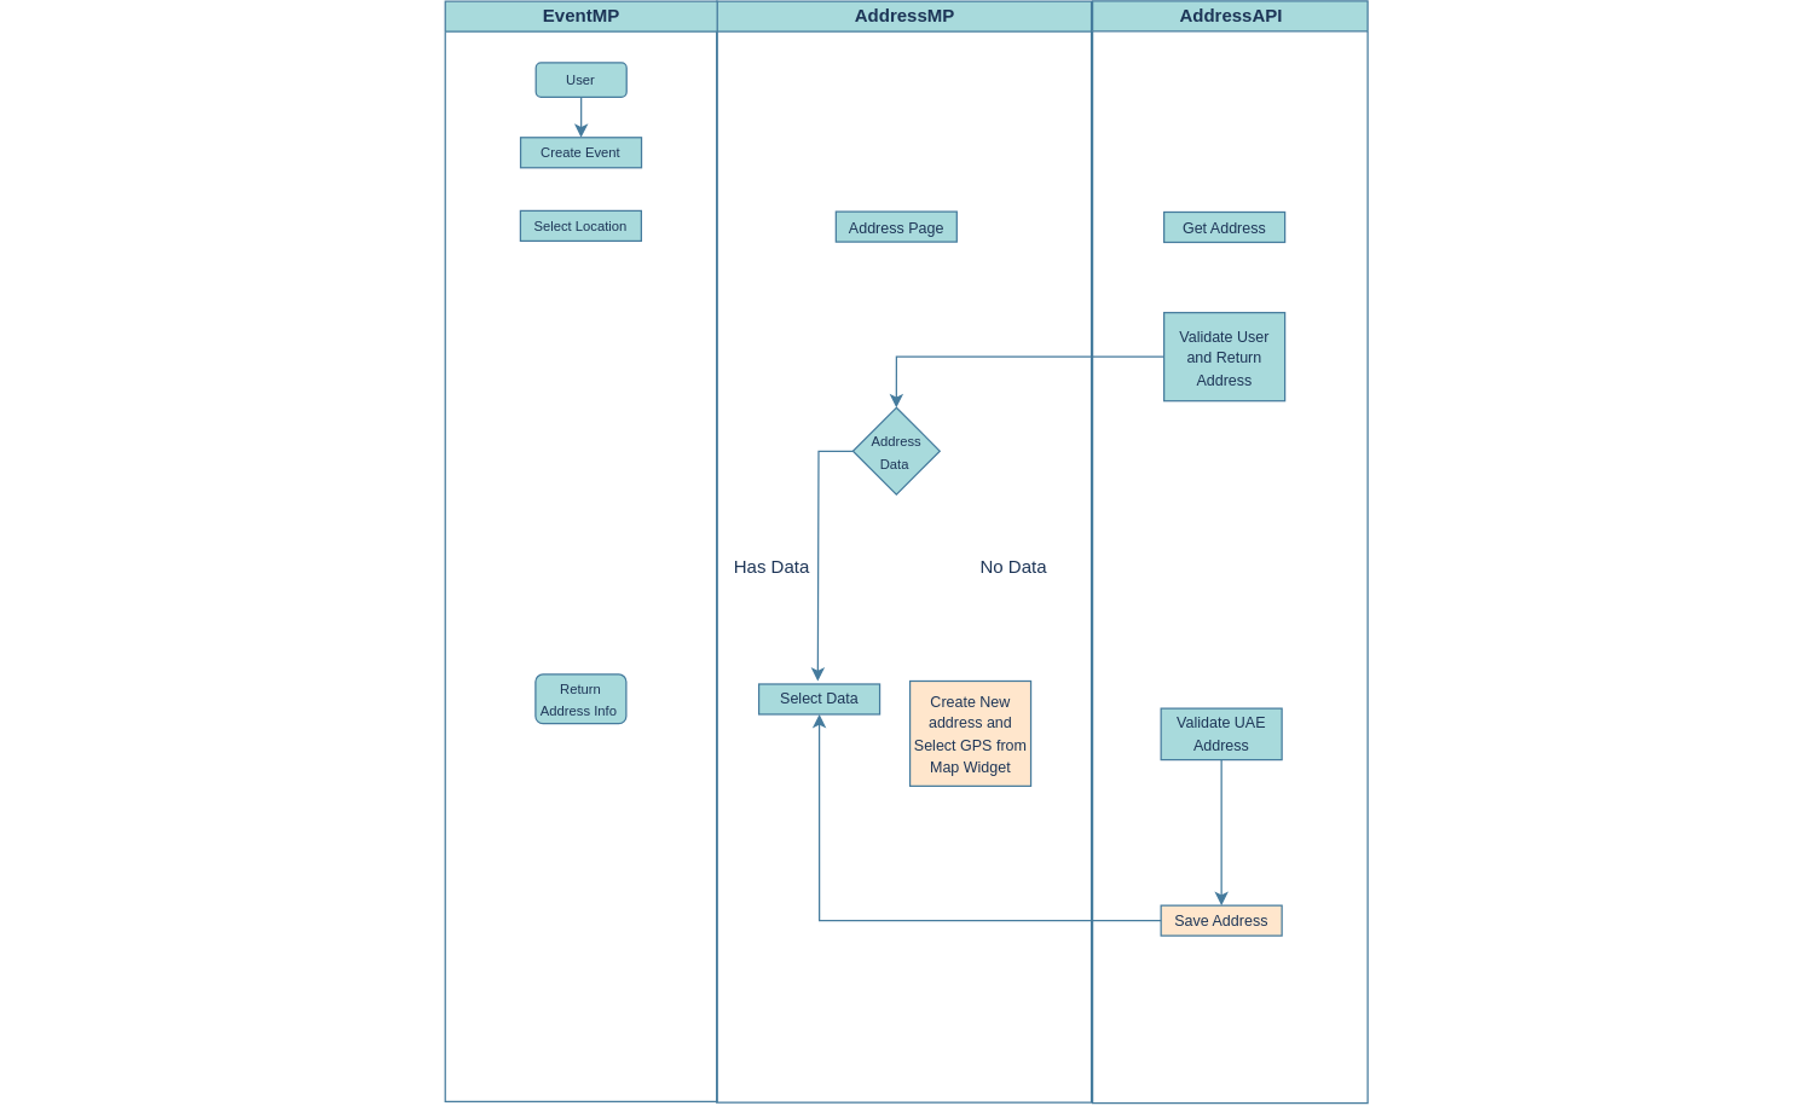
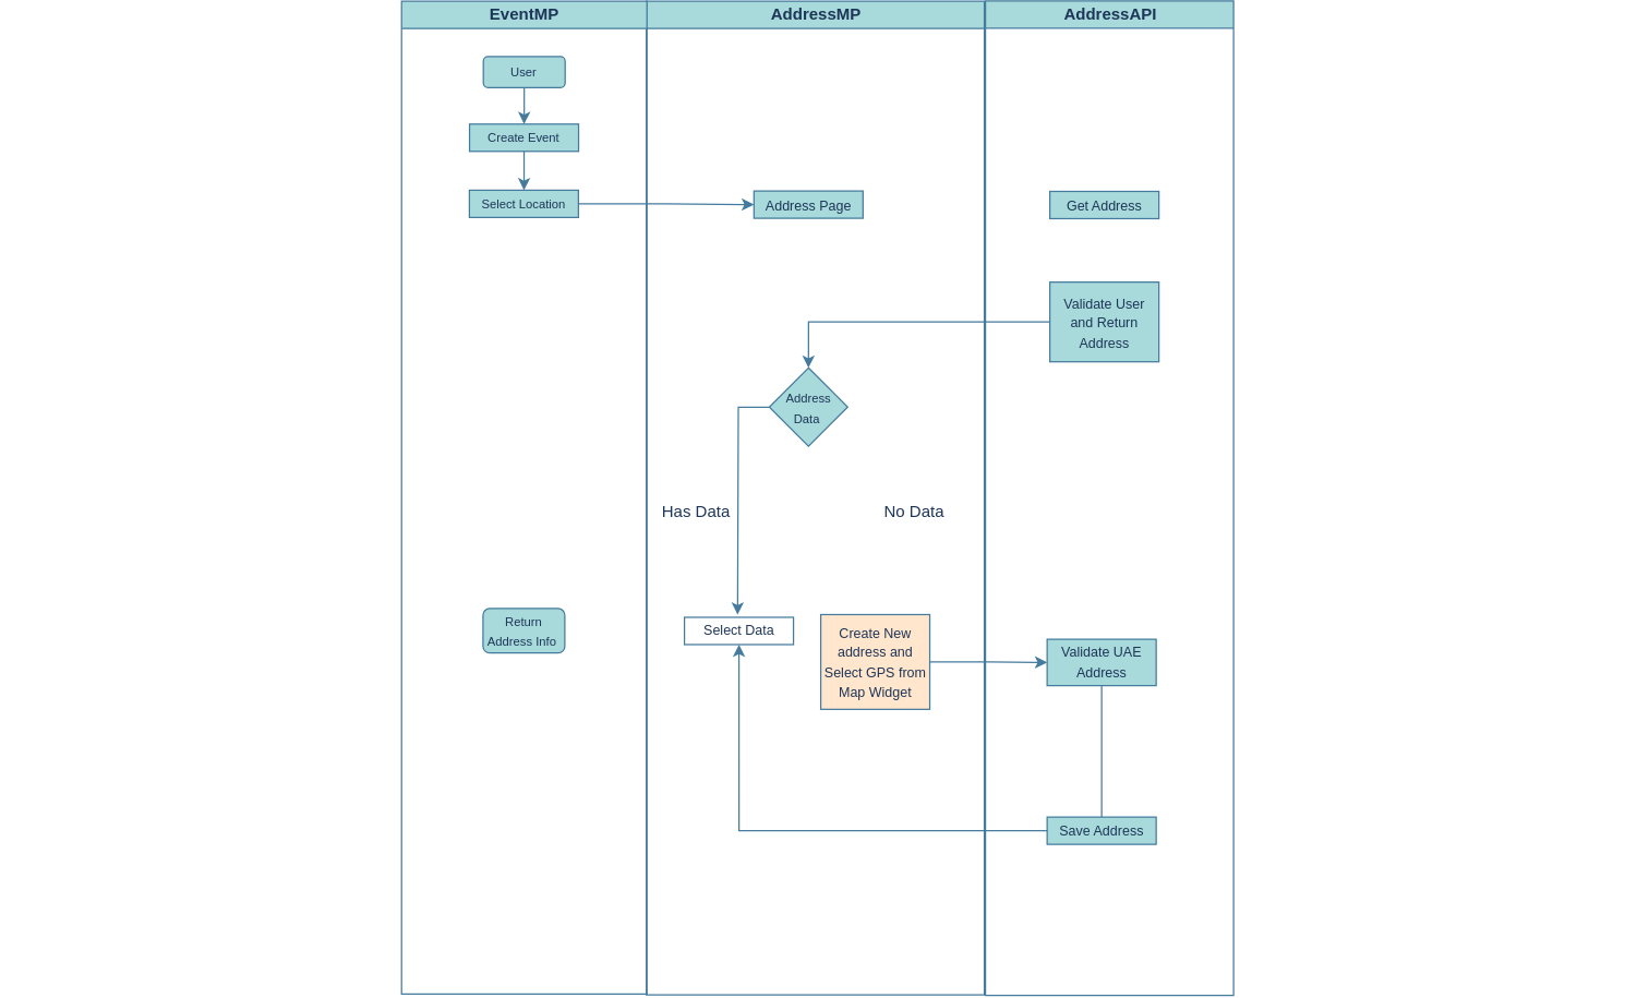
  <mxCell id="0" />
  <mxCell id="1" parent="0" />
  <mxCell id="2" value="AddressAPI" style="swimlane;html=1;startSize=20;horizontal=0;rotation=90;labelBackgroundColor=none;fillColor=#A8DADC;strokeColor=#457B9D;fontColor=#1D3557;" vertex="1" parent="1"><mxGeometry x="448.75" y="253.85" width="729.53" height="182.05" as="geometry" /></mxCell>
- <mxCell id="3" style="edgeStyle=orthogonalEdgeStyle;rounded=0;orthogonalLoop=1;jettySize=auto;html=1;entryX=0.5;entryY=0;entryDx=0;entryDy=0;labelBackgroundColor=none;fontColor=default;strokeColor=#457B9D;" edge="1" parent="2" source="4" target="5"><mxGeometry relative="1" as="geometry" /></mxCell>
+ <mxCell id="3" style="edgeStyle=orthogonalEdgeStyle;rounded=0;orthogonalLoop=1;jettySize=auto;html=1;entryX=0.5;entryY=0;entryDx=0;entryDy=0;labelBackgroundColor=none;fontColor=default;strokeColor=#457B9D;endArrow=none;" edge="1" parent="2" source="4" target="5"><mxGeometry relative="1" as="geometry" /></mxCell>
  <mxCell id="4" value="&lt;font size=&quot;1&quot;&gt;Validate UAE Address&lt;/font&gt;" style="rounded=0;whiteSpace=wrap;html=1;labelBackgroundColor=none;fillColor=#A8DADC;strokeColor=#457B9D;fontColor=#1D3557;" vertex="1" parent="2"><mxGeometry x="319" y="194.56" width="80" height="34" as="geometry" /></mxCell>
- <mxCell id="5" value="&lt;font size=&quot;1&quot;&gt;Save Address&lt;/font&gt;" style="rounded=0;whiteSpace=wrap;html=1;labelBackgroundColor=none;fillColor=#ffe6cc;strokeColor=#457B9D;fontColor=#1D3557;" vertex="1" parent="2"><mxGeometry x="319" y="325.0" width="80" height="20" as="geometry" /></mxCell>
+ <mxCell id="5" value="&lt;font size=&quot;1&quot;&gt;Save Address&lt;/font&gt;" style="rounded=0;whiteSpace=wrap;html=1;labelBackgroundColor=none;fillColor=#A8DADC;strokeColor=#457B9D;fontColor=#1D3557;" vertex="1" parent="2"><mxGeometry x="319" y="325.0" width="80" height="20" as="geometry" /></mxCell>
  <mxCell id="6" value="&lt;font size=&quot;1&quot;&gt;Get Address&lt;/font&gt;" style="rounded=0;whiteSpace=wrap;html=1;labelBackgroundColor=none;fillColor=#A8DADC;strokeColor=#457B9D;fontColor=#1D3557;" vertex="1" parent="2"><mxGeometry x="321" y="-134.0" width="80" height="20" as="geometry" /></mxCell>
  <mxCell id="7" value="&lt;font size=&quot;1&quot;&gt;Validate User and Return Address&lt;/font&gt;" style="rounded=0;whiteSpace=wrap;html=1;labelBackgroundColor=none;fillColor=#A8DADC;strokeColor=#457B9D;fontColor=#1D3557;" vertex="1" parent="2"><mxGeometry x="321" y="-67.44" width="80" height="58.44" as="geometry" /></mxCell>
  <mxCell id="8" value="AddressMP" style="swimlane;html=1;startSize=20;horizontal=0;rotation=90;labelBackgroundColor=none;fillColor=#A8DADC;strokeColor=#457B9D;fontColor=#1D3557;" vertex="1" parent="1"><mxGeometry x="233.16" y="220.8" width="729.06" height="247.96" as="geometry" /></mxCell>
  <mxCell id="9" value="&lt;font size=&quot;1&quot;&gt;Address Page&lt;/font&gt;" style="rounded=0;whiteSpace=wrap;html=1;labelBackgroundColor=none;fillColor=#A8DADC;strokeColor=#457B9D;fontColor=#1D3557;" vertex="1" parent="8"><mxGeometry x="319.5" y="-101.25" width="80" height="20" as="geometry" /></mxCell>
  <mxCell id="10" value="&lt;font size=&quot;1&quot;&gt;Create New address and Select GPS from Map Widget&lt;/font&gt;" style="rounded=0;whiteSpace=wrap;html=1;labelBackgroundColor=none;fillColor=#ffe6cc;strokeColor=#457B9D;fontColor=#1D3557;" vertex="1" parent="8"><mxGeometry x="368.5" y="209.5" width="80" height="69.5" as="geometry" /></mxCell>
- <mxCell id="11" value="&lt;font size=&quot;1&quot;&gt;Select Data&lt;/font&gt;" style="rounded=0;whiteSpace=wrap;html=1;labelBackgroundColor=none;fillColor=#A8DADC;strokeColor=#457B9D;fontColor=#1D3557;" vertex="1" parent="8"><mxGeometry x="268.5" y="211.5" width="80" height="20" as="geometry" /></mxCell>
+ <mxCell id="11" value="&lt;font size=&quot;1&quot;&gt;Select Data&lt;/font&gt;" style="rounded=0;whiteSpace=wrap;html=1;labelBackgroundColor=none;fillColor=#ffffff;strokeColor=#457B9D;fontColor=#1D3557;" vertex="1" parent="8"><mxGeometry x="268.5" y="211.5" width="80" height="20" as="geometry" /></mxCell>
  <mxCell id="12" style="edgeStyle=orthogonalEdgeStyle;rounded=0;orthogonalLoop=1;jettySize=auto;html=1;labelBackgroundColor=none;fontColor=default;strokeColor=#457B9D;" edge="1" parent="8" source="13"><mxGeometry relative="1" as="geometry"><mxPoint x="307.5" y="209.54" as="targetPoint" /></mxGeometry></mxCell>
  <mxCell id="13" value="&lt;font style=&quot;font-size: 9px;&quot;&gt;Address Data&amp;nbsp;&lt;/font&gt;" style="rhombus;whiteSpace=wrap;html=1;labelBackgroundColor=none;fillColor=#A8DADC;strokeColor=#457B9D;fontColor=#1D3557;" vertex="1" parent="8"><mxGeometry x="330.75" y="28.5" width="57.5" height="57.5" as="geometry" /></mxCell>
  <mxCell id="14" value="Has Data" style="text;html=1;align=center;verticalAlign=middle;resizable=0;points=[];autosize=1;strokeColor=none;fillColor=none;labelBackgroundColor=none;fontColor=#1D3557;" vertex="1" parent="8"><mxGeometry x="241.5" y="119.54" width="70" height="30" as="geometry" /></mxCell>
  <mxCell id="15" value="No Data" style="text;html=1;align=center;verticalAlign=middle;resizable=0;points=[];autosize=1;strokeColor=none;fillColor=none;labelBackgroundColor=none;fontColor=#1D3557;" vertex="1" parent="8"><mxGeometry x="401.5" y="119.54" width="70" height="30" as="geometry" /></mxCell>
+ <mxCell id="16" style="edgeStyle=orthogonalEdgeStyle;rounded=0;orthogonalLoop=1;jettySize=auto;html=1;entryX=0;entryY=0.5;entryDx=0;entryDy=0;labelBackgroundColor=none;fontColor=default;strokeColor=#457B9D;" edge="1" parent="1" source="22" target="9"><mxGeometry relative="1" as="geometry" /></mxCell>
  <mxCell id="17" value="EventMP" style="swimlane;html=1;startSize=20;horizontal=0;rotation=90;labelBackgroundColor=none;fillColor=#A8DADC;strokeColor=#457B9D;fontColor=#1D3557;" vertex="1" parent="1"><mxGeometry x="20" y="254.48" width="728.25" height="180" as="geometry" /></mxCell>
  <mxCell id="18" value="" style="edgeStyle=orthogonalEdgeStyle;rounded=0;orthogonalLoop=1;jettySize=auto;html=1;entryX=0.5;entryY=0;entryDx=0;entryDy=0;labelBackgroundColor=none;fontColor=default;strokeColor=#457B9D;" edge="1" parent="17" source="19" target="21"><mxGeometry relative="1" as="geometry" /></mxCell>
  <mxCell id="19" value="&lt;font style=&quot;font-size: 9px;&quot;&gt;User&lt;/font&gt;" style="rounded=1;whiteSpace=wrap;html=1;labelBackgroundColor=none;fillColor=#A8DADC;strokeColor=#457B9D;fontColor=#1D3557;" vertex="1" parent="17"><mxGeometry x="334.13" y="-233.5" width="60" height="22.75" as="geometry" /></mxCell>
+ <mxCell id="20" style="edgeStyle=orthogonalEdgeStyle;rounded=0;orthogonalLoop=1;jettySize=auto;html=1;entryX=0.5;entryY=0;entryDx=0;entryDy=0;labelBackgroundColor=none;fontColor=default;strokeColor=#457B9D;" edge="1" parent="17" source="21" target="22"><mxGeometry relative="1" as="geometry" /></mxCell>
  <mxCell id="21" value="&lt;font style=&quot;font-size: 9px;&quot;&gt;Create Event&lt;/font&gt;" style="rounded=0;whiteSpace=wrap;html=1;labelBackgroundColor=none;fillColor=#A8DADC;strokeColor=#457B9D;fontColor=#1D3557;" vertex="1" parent="17"><mxGeometry x="324" y="-184" width="80" height="20" as="geometry" /></mxCell>
  <mxCell id="22" value="&lt;font style=&quot;font-size: 9px;&quot;&gt;Select Location&lt;/font&gt;" style="rounded=0;whiteSpace=wrap;html=1;labelBackgroundColor=none;fillColor=#A8DADC;strokeColor=#457B9D;fontColor=#1D3557;" vertex="1" parent="17"><mxGeometry x="323.88" y="-135.5" width="80" height="20" as="geometry" /></mxCell>
  <mxCell id="23" value="&lt;font style=&quot;font-size: 9px;&quot;&gt;Return Address Info&amp;nbsp;&lt;/font&gt;" style="rounded=1;whiteSpace=wrap;html=1;labelBackgroundColor=none;fillColor=#A8DADC;strokeColor=#457B9D;fontColor=#1D3557;" vertex="1" parent="17"><mxGeometry x="333.88" y="171.36" width="60" height="32.64" as="geometry" /></mxCell>
  <mxCell id="24" style="edgeStyle=orthogonalEdgeStyle;rounded=0;orthogonalLoop=1;jettySize=auto;html=1;entryX=0.5;entryY=0;entryDx=0;entryDy=0;labelBackgroundColor=none;fontColor=default;strokeColor=#457B9D;" edge="1" parent="1" source="7" target="13"><mxGeometry relative="1" as="geometry" /></mxCell>
+ <mxCell id="25" style="edgeStyle=orthogonalEdgeStyle;rounded=0;orthogonalLoop=1;jettySize=auto;html=1;entryX=0;entryY=0.5;entryDx=0;entryDy=0;labelBackgroundColor=none;fontColor=default;strokeColor=#457B9D;" edge="1" parent="1" source="10" target="4"><mxGeometry relative="1" as="geometry" /></mxCell>
  <mxCell id="26" style="edgeStyle=orthogonalEdgeStyle;rounded=0;orthogonalLoop=1;jettySize=auto;html=1;entryX=0.5;entryY=1;entryDx=0;entryDy=0;labelBackgroundColor=none;fontColor=default;strokeColor=#457B9D;" edge="1" parent="1" source="5" target="11"><mxGeometry relative="1" as="geometry" /></mxCell>
